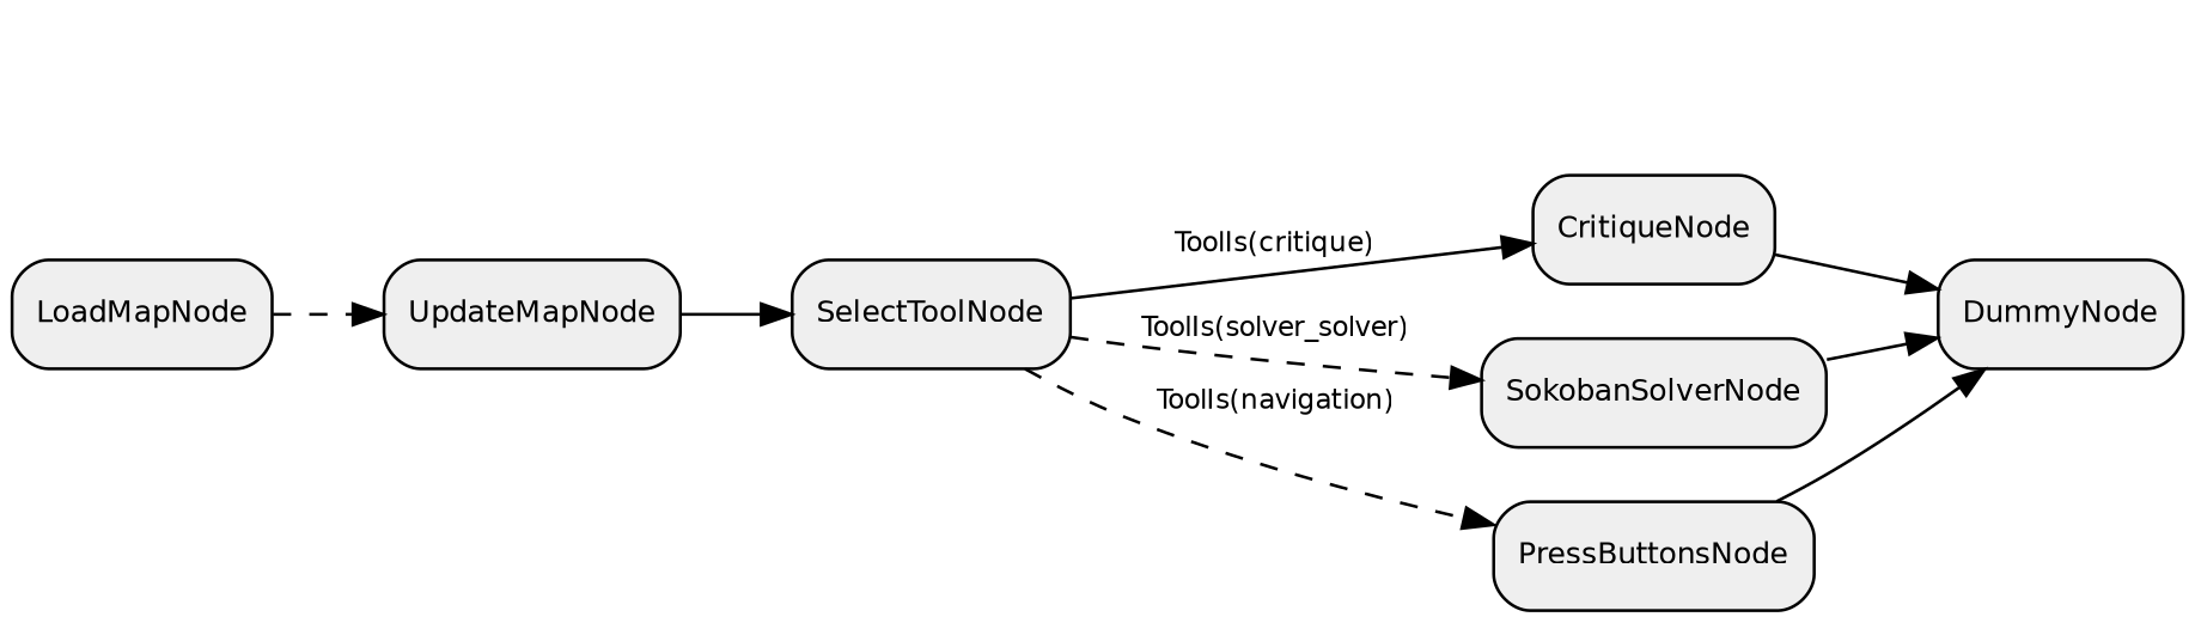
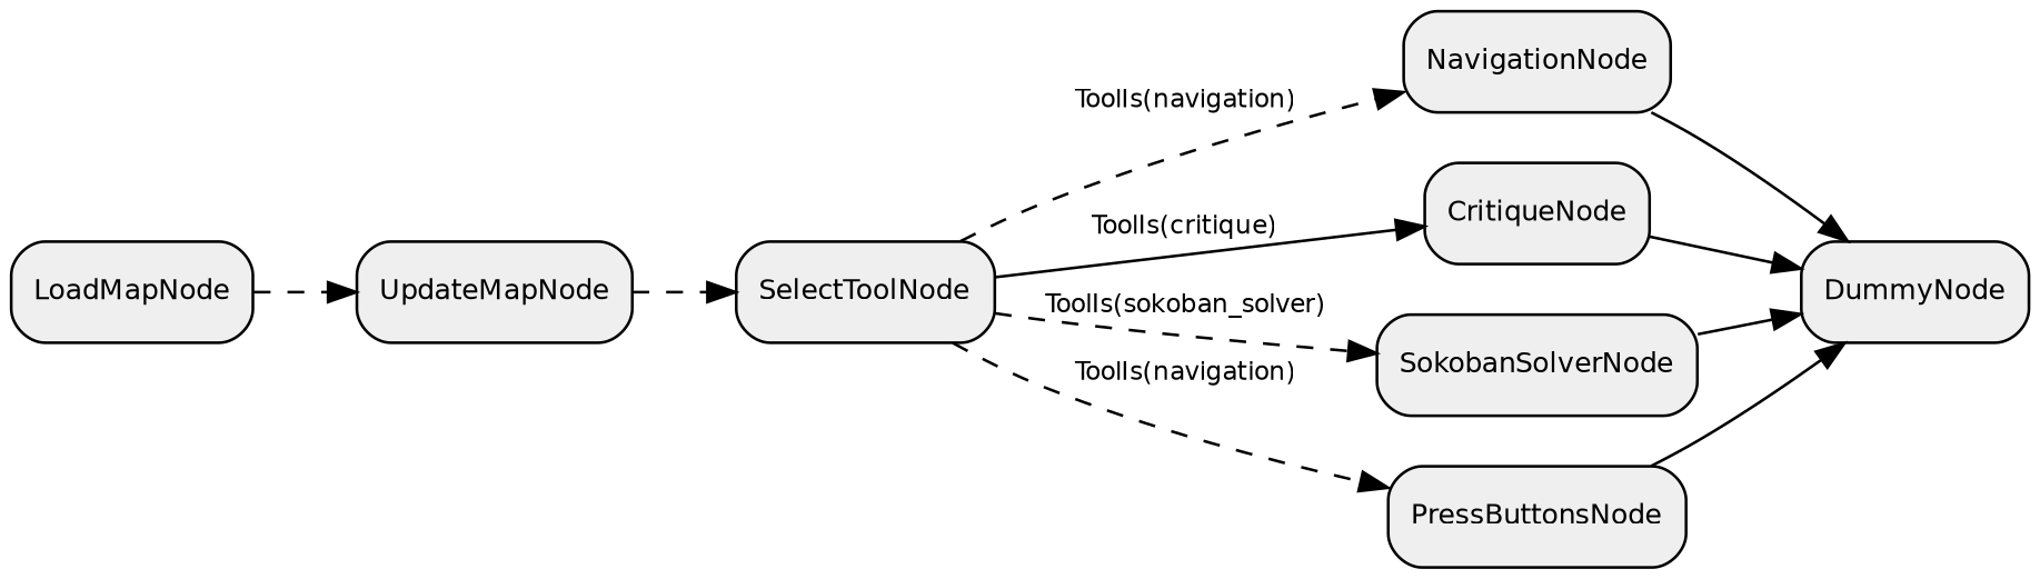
  digraph {
    compound=true
    rankdir=LR
    node [fillcolor="#EFEFEF" fontname=Helvetica fontsize=10 shape=box style="rounded,filled"]
    edge [fontname=Helvetica fontsize=9 style=solid]
+   n1 [label=NavigationNode]
    n2 [label=DummyNode]
    n3 [label=CritiqueNode]
    n4 [label=SokobanSolverNode]
    n5 [label=PressButtonsNode]
    n6 [label=LoadMapNode]
    n7 [label=UpdateMapNode]
    n8 [label=SelectToolNode]
+   n1 -> n2
    n3 -> n2
    n4 -> n2
    n5 -> n2
    n6 -> n7 [style=dashed]
-   n7 -> n8
+   n7 -> n8 [style=dashed]
+   n8 -> n1 [label="ToolIs(navigation)" style=dashed]
    n8 -> n3 [label="ToolIs(critique)"]
-   n8 -> n4 [label="ToolIs(solver_solver)" style=dashed]
+   n8 -> n4 [label="ToolIs(sokoban_solver)" style=dashed]
    n8 -> n5 [label="ToolIs(navigation)" style=dashed]
  }
